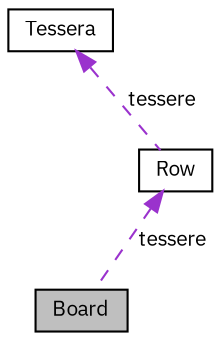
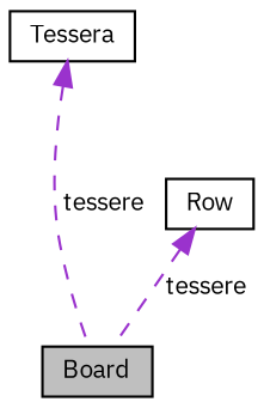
  digraph {
    fontname="IBM Plex Sans"
    node [color=black fillcolor=white fontname="IBM Plex Sans" fontsize=10 shape=record style=filled]
    edge [color=darkorchid3 dir=back fontname="IBM Plex Sans" fontsize=10 labelfontname=Helvetica labelfontsize=10 style=dashed]
    n1 [fillcolor=grey75 fontcolor=black height=0.2 label=Board width=0.4]
    n2 [height=0.2 label=Row width=0.4]
    n3 [height=0.2 label=Tessera width=0.4]
    n2 -> n1 [label=" tessere"]
-   n3 -> n2 [label=" tessere"]
+   n3 -> n1 [label=" tessere"]
  }
